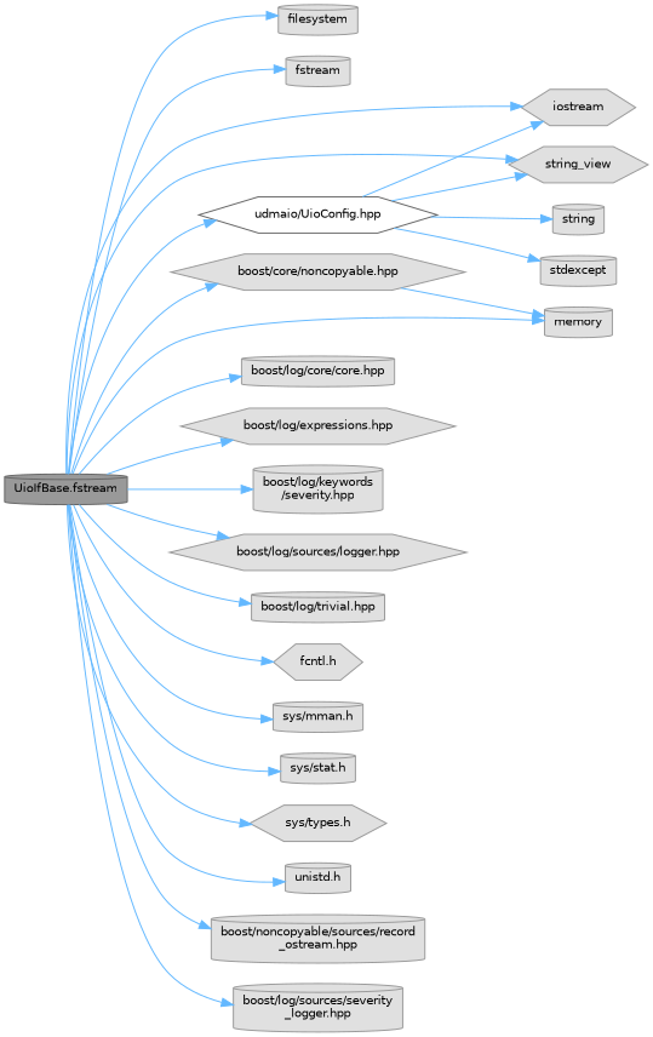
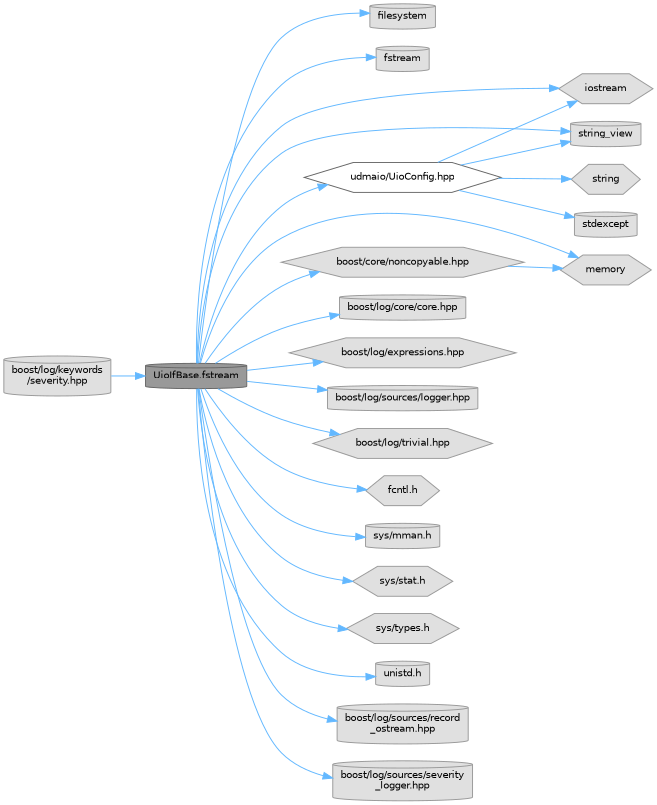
  digraph {
    rankdir=LR
    node [color=grey60 fillcolor="#E0E0E0" fontname=Helvetica fontsize=10 shape=cylinder style=filled]
    edge [color=steelblue1 fontname=Helvetica fontsize=10 labelfontname=Helvetica labelfontsize=10 style=solid]
    n1 [color=gray40 fillcolor=grey60 fontcolor=black height=0.2 label="UioIfBase.fstream" width=0.4]
    n2 [height=0.2 label=filesystem width=0.4]
    n3 [height=0.2 label=fstream width=0.4]
    n4 [height=0.2 label=iostream shape=hexagon width=0.4]
-   n5 [height=0.2 label=memory width=0.4]
-   n6 [height=0.2 label=string_view shape=hexagon width=0.4]
+   n5 [height=0.2 label=memory shape=hexagon width=0.4]
+   n6 [height=0.2 label=string_view width=0.4]
    n7 [height=0.2 label="boost/core/noncopyable.hpp" shape=hexagon width=0.4]
    n8 [height=0.2 label="boost/log/core/core.hpp" width=0.4]
    n9 [height=0.2 label="boost/log/expressions.hpp" shape=hexagon width=0.4]
    n10 [height=0.2 label="boost/log/keywords\l/severity.hpp" width=0.4]
-   n11 [height=0.2 label="boost/log/sources/logger.hpp" shape=hexagon width=0.4]
-   n12 [height=0.2 label="boost/log/trivial.hpp" width=0.4]
+   n11 [height=0.2 label="boost/log/sources/logger.hpp" width=0.4]
+   n12 [height=0.2 label="boost/log/trivial.hpp" shape=hexagon width=0.4]
    n13 [height=0.2 label="fcntl.h" shape=hexagon width=0.4]
    n14 [height=0.2 label="sys/mman.h" width=0.4]
-   n15 [height=0.2 label="sys/stat.h" width=0.4]
+   n15 [height=0.2 label="sys/stat.h" shape=hexagon width=0.4]
    n16 [height=0.2 label="sys/types.h" shape=hexagon width=0.4]
    n17 [height=0.2 label="unistd.h" width=0.4]
    n18 [color=grey40 fillcolor=white height=0.2 label="udmaio/UioConfig.hpp" shape=hexagon width=0.4]
-   n19 [height=0.2 label="boost/noncopyable/sources/record\l_ostream.hpp" width=0.4]
+   n19 [height=0.2 label="boost/log/sources/record\l_ostream.hpp" width=0.4]
    n20 [height=0.2 label="boost/log/sources/severity\l_logger.hpp" width=0.4]
    n21 [height=0.2 label=stdexcept width=0.4]
-   n22 [height=0.2 label=string width=0.4]
+   n22 [height=0.2 label=string shape=hexagon width=0.4]
    n1 -> n2
    n1 -> n3
    n1 -> n4
    n1 -> n5
    n1 -> n6
    n1 -> n7
    n1 -> n8
    n1 -> n9
-   n1 -> n10
+   n10 -> n1
    n1 -> n11
    n1 -> n12
    n1 -> n13
    n1 -> n14
    n1 -> n15
    n1 -> n16
    n1 -> n17
    n1 -> n18
    n1 -> n19
    n1 -> n20
    n7 -> n5
    n18 -> n4
    n18 -> n6
    n18 -> n21
    n18 -> n22
  }
